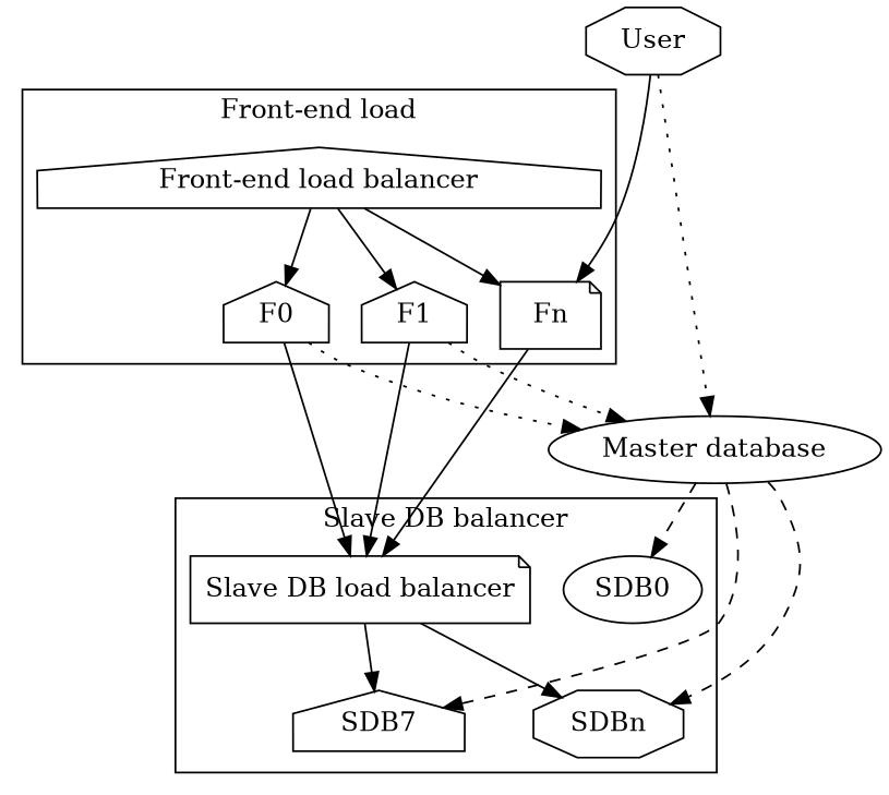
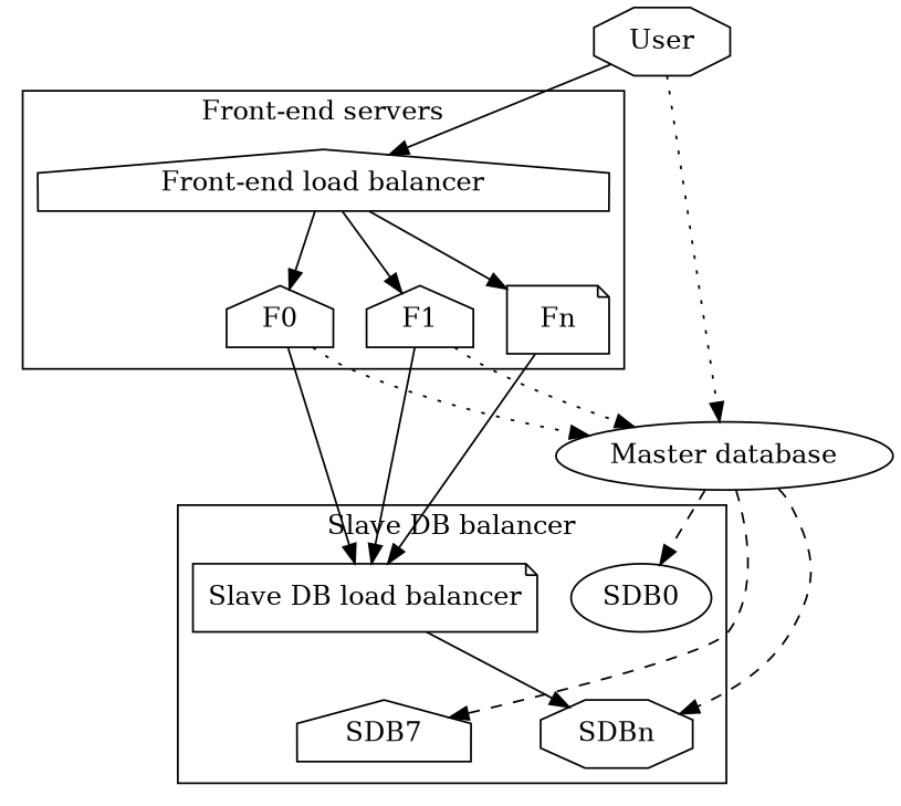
  digraph {
    node [shape=house]
    n1 [label="Slave DB load balancer" shape=note]
    SDB0 [shape=ellipse]
    n3 [label=SDB7]
    SDBn [shape=octagon]
    n5 [label="Front-end load balancer"]
    F0
    F1
    Fn [shape=note]
    n9 [label="Master database" shape=ellipse]
    n10 [label=User shape=octagon]
    subgraph cluster_1 {
      label="Slave DB balancer"
      n1
      SDB0
      n3
      SDBn
    }
    subgraph cluster_2 {
-     label="Front-end load"
+     label="Front-end servers"
      n5
      F0
      F1
      Fn
    }
-   n1 -> n3
    n1 -> SDBn
    n5 -> F0
    n5 -> F1
    n5 -> Fn
    F0 -> n1
    F0 -> n9 [style=dotted]
    F1 -> n1
    F1 -> n9 [style=dotted]
    Fn -> n1
    n9 -> SDB0 [style=dashed]
    n9 -> n3 [style=dashed]
    n9 -> SDBn [style=dashed]
-   n10 -> Fn
+   n10 -> n5
    n10 -> n9 [style=dotted]
  }
